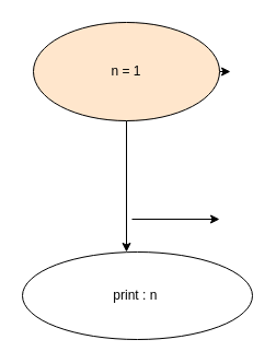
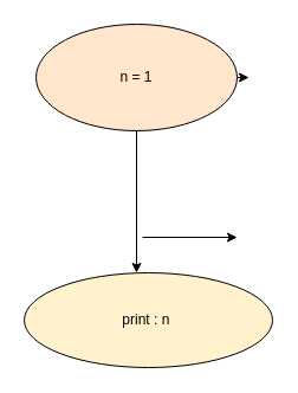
  <mxCell id="0" />
  <mxCell id="1" parent="0" />
  <mxCell id="2" style="edgeStyle=none;html=1;" edge="1" parent="1" source="4"><mxGeometry relative="1" as="geometry"><mxPoint x="115" y="230" as="targetPoint" /></mxGeometry></mxCell>
  <mxCell id="3" style="edgeStyle=none;html=1;" edge="1" parent="1" source="4"><mxGeometry relative="1" as="geometry"><mxPoint x="210" y="65" as="targetPoint" /></mxGeometry></mxCell>
  <mxCell id="4" value="n = 1" style="ellipse;whiteSpace=wrap;html=1;fillColor=#ffe6cc;" vertex="1" parent="1"><mxGeometry x="30" y="20" width="170" height="90" as="geometry" /></mxCell>
- <mxCell id="5" value="print : n&amp;nbsp;" style="ellipse;whiteSpace=wrap;html=1;" vertex="1" parent="1"><mxGeometry x="20" y="230" width="210" height="80" as="geometry" /></mxCell>
+ <mxCell id="5" value="print : n&amp;nbsp;" style="ellipse;whiteSpace=wrap;html=1;fillColor=#fff2cc;" vertex="1" parent="1"><mxGeometry x="20" y="230" width="210" height="80" as="geometry" /></mxCell>
  <mxCell id="6" value="" style="edgeStyle=none;orthogonalLoop=1;jettySize=auto;html=1;" edge="1" parent="1"><mxGeometry width="80" relative="1" as="geometry"><mxPoint x="120" y="200" as="sourcePoint" /><mxPoint x="200" y="200" as="targetPoint" /><Array as="points" /></mxGeometry></mxCell>
